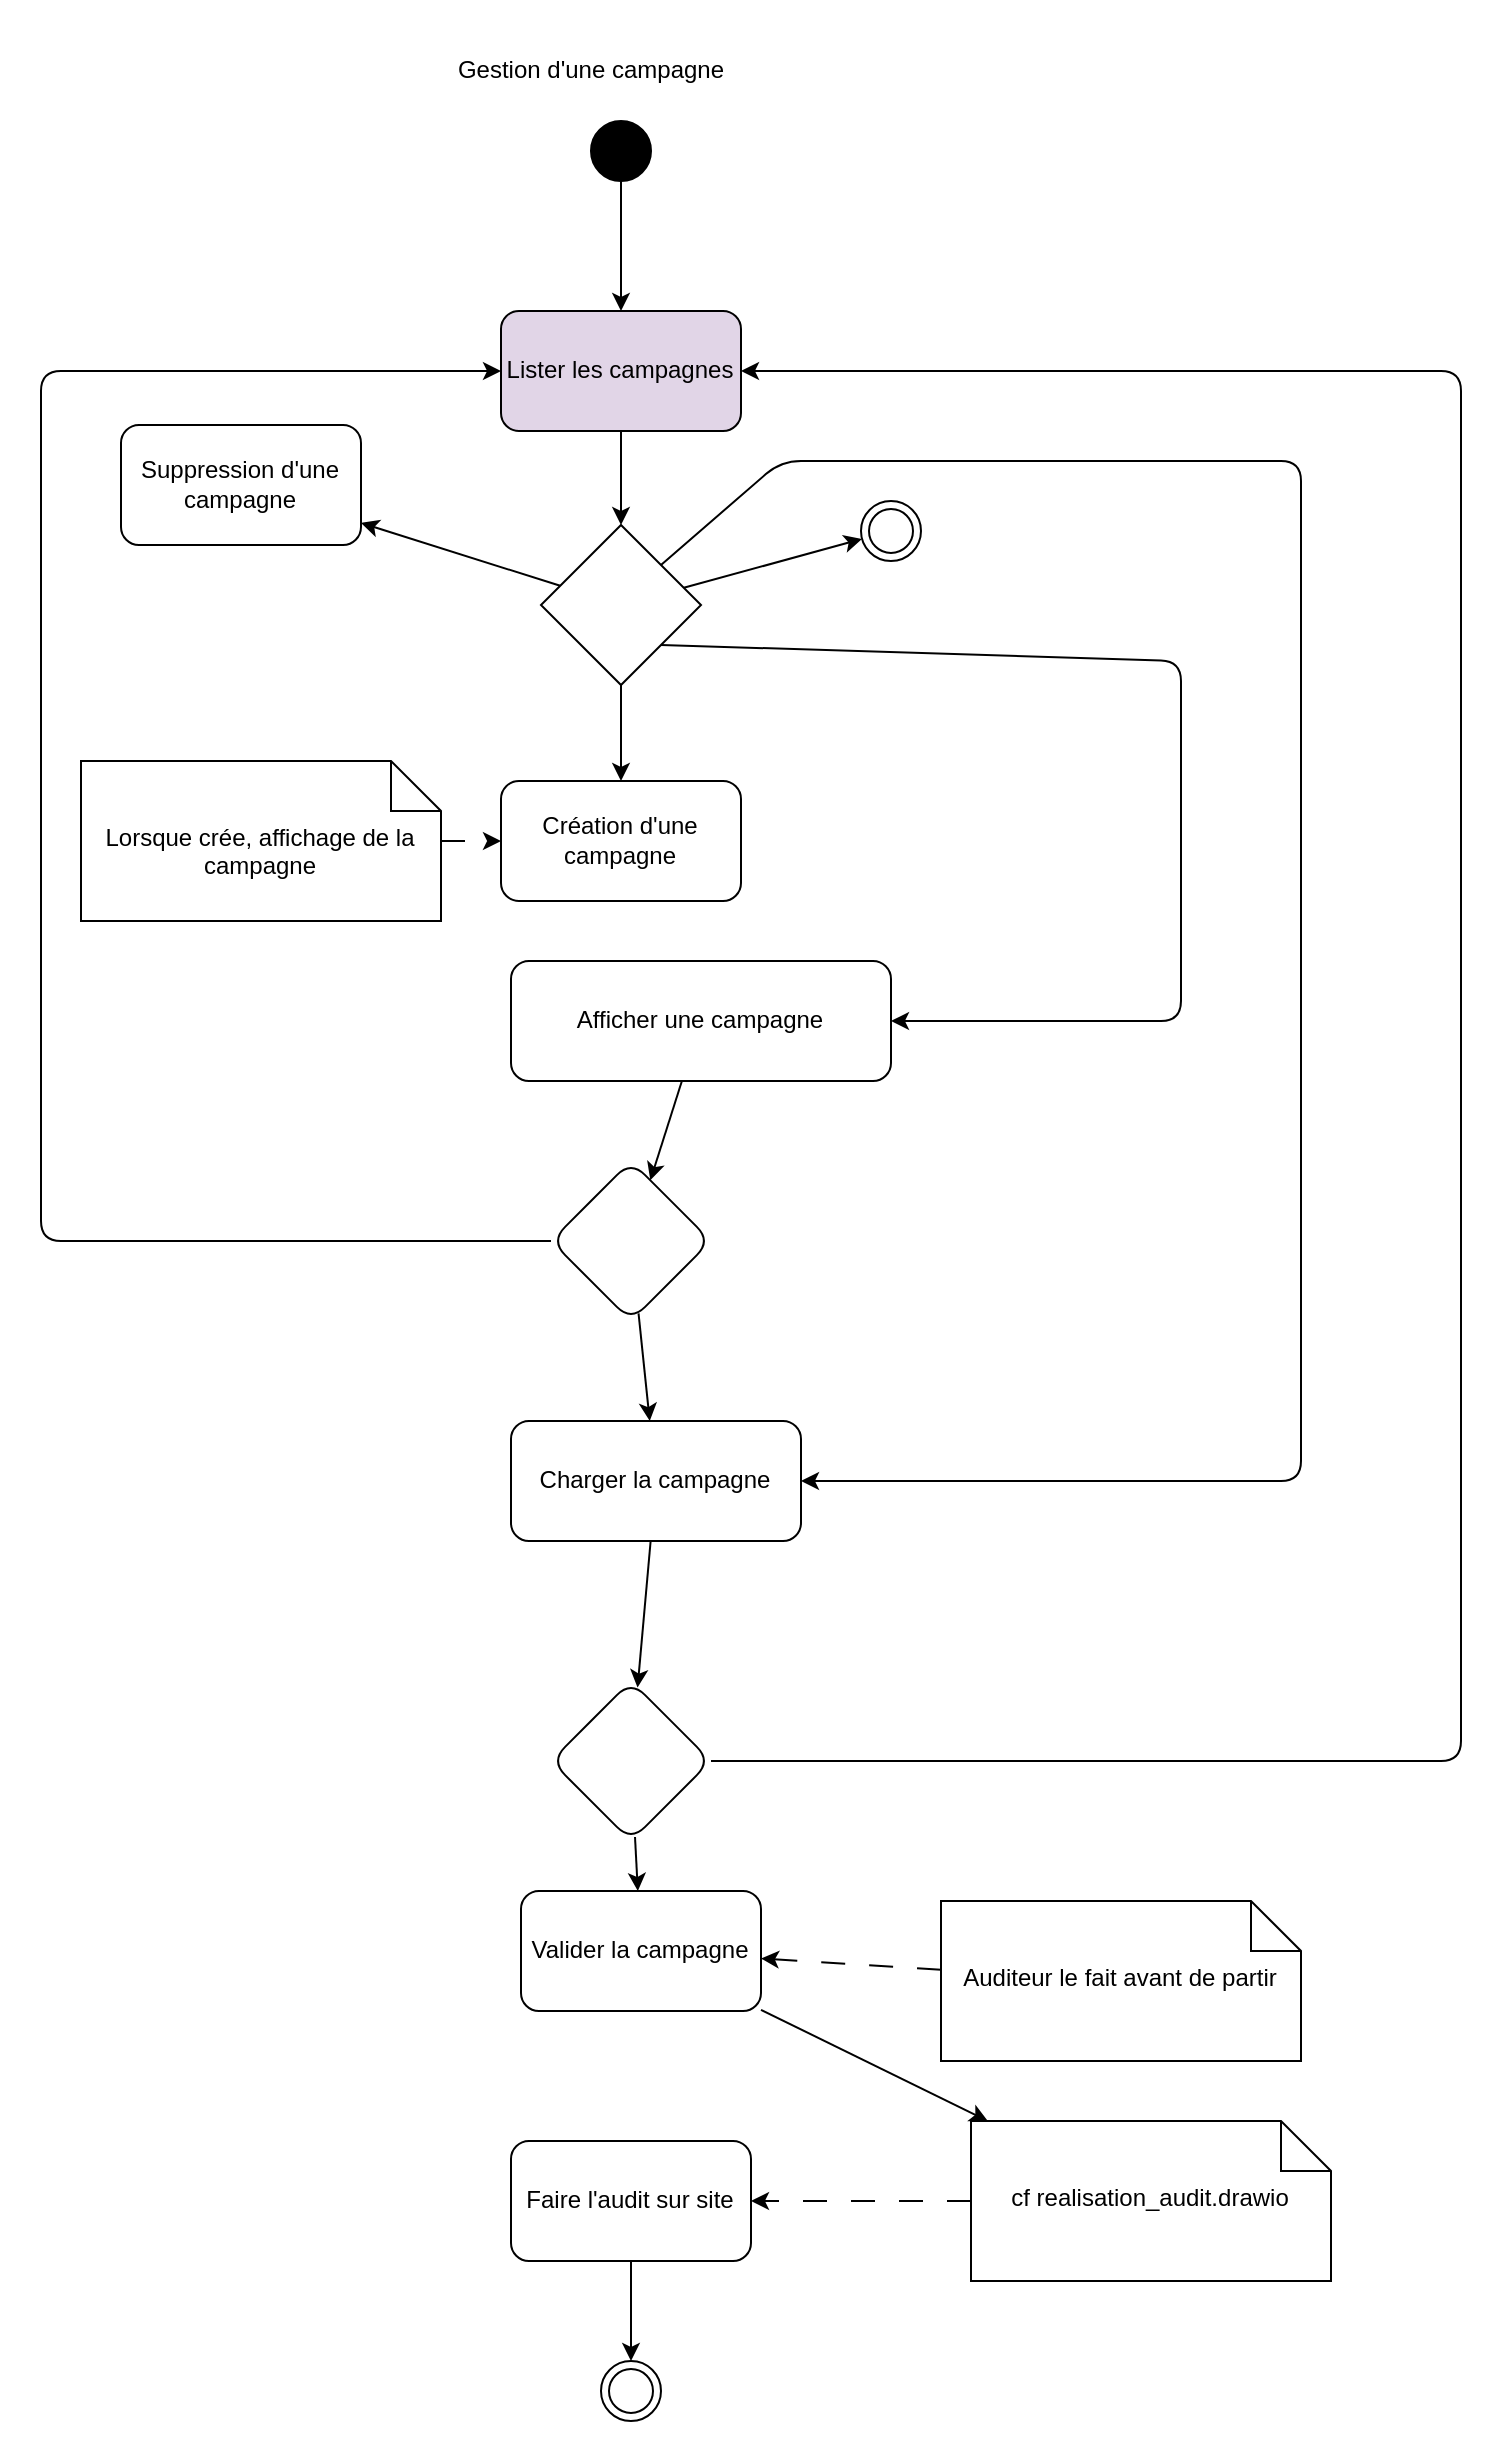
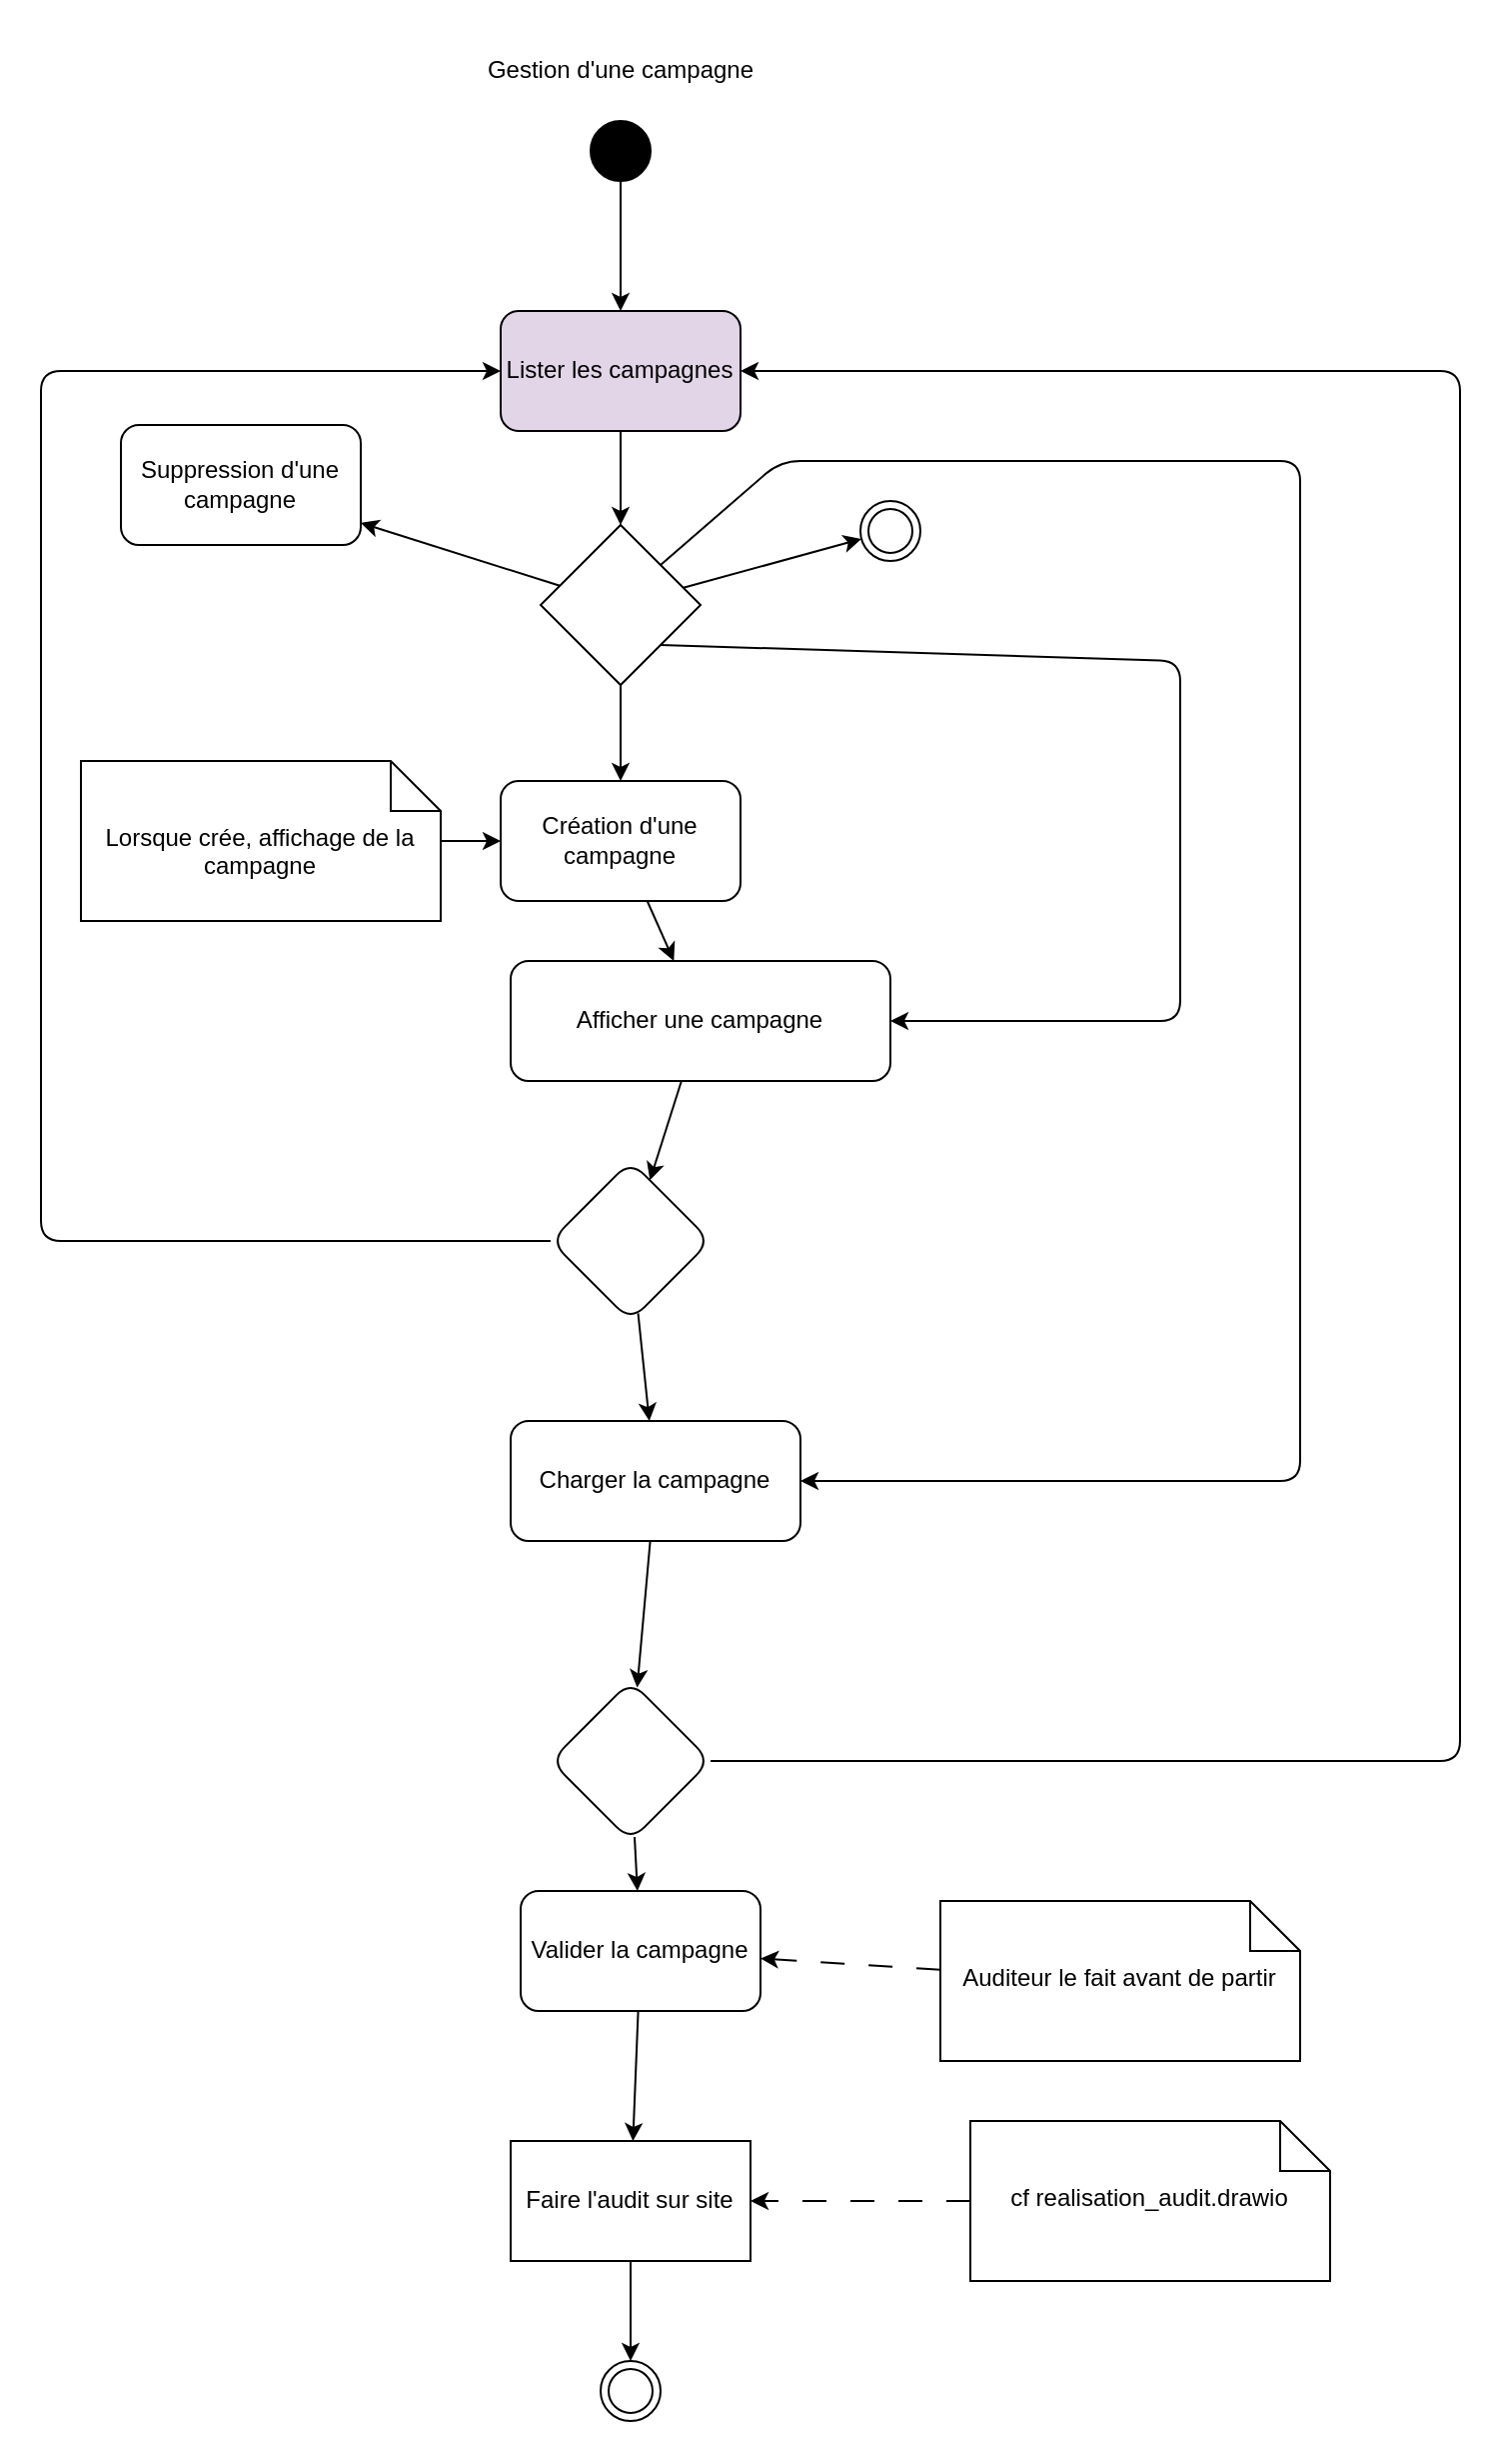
  <mxCell id="0" />
  <mxCell id="1" parent="0" />
- <mxCell id="2" value="Gestion d'une campagne" style="text;html=1;align=center;verticalAlign=middle;resizable=0;points=[];autosize=1;strokeColor=none;fillColor=none;" parent="1" vertex="1"><mxGeometry x="215" y="20" width="160" height="30" as="geometry" /></mxCell>
+ <mxCell id="2" value="Gestion d'une campagne" style="text;html=1;align=center;verticalAlign=middle;resizable=0;points=[];autosize=1;strokeColor=none;fillColor=none;" parent="1" vertex="1"><mxGeometry x="230" y="20" width="160" height="30" as="geometry" /></mxCell>
  <mxCell id="3" value="" style="edgeStyle=none;html=1;" edge="1" parent="1" source="4" target="27"><mxGeometry relative="1" as="geometry" /></mxCell>
  <mxCell id="4" value="" style="ellipse;fillColor=strokeColor;" parent="1" vertex="1"><mxGeometry x="295" y="60" width="30" height="30" as="geometry" /></mxCell>
+ <mxCell id="5" value="" style="edgeStyle=none;html=1;" edge="1" parent="1" source="6" target="33"><mxGeometry relative="1" as="geometry" /></mxCell>
  <mxCell id="6" value="Création d'une campagne" style="rounded=1;whiteSpace=wrap;html=1;" parent="1" vertex="1"><mxGeometry x="250" y="390" width="120" height="60" as="geometry" /></mxCell>
  <mxCell id="7" value="Lorsque crée, affichage de la campagne" style="shape=note2;boundedLbl=1;whiteSpace=wrap;html=1;size=25;verticalAlign=top;align=center;" parent="1" vertex="1"><mxGeometry x="40" y="380" width="180" height="80" as="geometry" /></mxCell>
- <mxCell id="8" value="" style="endArrow=classic;html=1;dashed=1;dashPattern=12 12;" parent="1" source="7" target="6" edge="1"><mxGeometry width="50" height="50" relative="1" as="geometry"><mxPoint x="405" y="550" as="sourcePoint" /><mxPoint x="455" y="500" as="targetPoint" /></mxGeometry></mxCell>
+ <mxCell id="8" value="" style="endArrow=classic;html=1;dashed=0;dashPattern=12 12;" parent="1" source="7" target="6" edge="1"><mxGeometry width="50" height="50" relative="1" as="geometry"><mxPoint x="405" y="550" as="sourcePoint" /><mxPoint x="455" y="500" as="targetPoint" /></mxGeometry></mxCell>
  <mxCell id="9" value="" style="edgeStyle=none;html=1;" parent="1" source="10" target="13" edge="1"><mxGeometry relative="1" as="geometry" /></mxCell>
  <mxCell id="10" value="Charger la campagne" style="rounded=1;whiteSpace=wrap;html=1;" parent="1" vertex="1"><mxGeometry x="255" y="710" width="145" height="60" as="geometry" /></mxCell>
  <mxCell id="11" style="edgeStyle=none;html=1;exitX=1;exitY=0.5;exitDx=0;exitDy=0;entryX=1;entryY=0.5;entryDx=0;entryDy=0;" edge="1" parent="1" source="13" target="27"><mxGeometry relative="1" as="geometry"><mxPoint x="730" y="80" as="targetPoint" /><Array as="points"><mxPoint x="730" y="880" /><mxPoint x="730" y="185" /></Array></mxGeometry></mxCell>
  <mxCell id="12" value="" style="edgeStyle=none;html=1;" edge="1" parent="1" source="13" target="35"><mxGeometry relative="1" as="geometry" /></mxCell>
  <mxCell id="13" value="" style="rhombus;whiteSpace=wrap;html=1;rounded=1;" parent="1" vertex="1"><mxGeometry x="275" y="840" width="80" height="80" as="geometry" /></mxCell>
  <mxCell id="14" value="" style="edgeStyle=none;html=1;" edge="1" parent="1" source="15" target="18"><mxGeometry relative="1" as="geometry" /></mxCell>
- <mxCell id="15" value="Faire l'audit sur site" style="rounded=1;whiteSpace=wrap;html=1;" parent="1" vertex="1"><mxGeometry x="255" y="1070" width="120" height="60" as="geometry" /></mxCell>
+ <mxCell id="15" value="Faire l'audit sur site" style="whiteSpace=wrap;html=1;rounded=0;" parent="1" vertex="1"><mxGeometry x="255" y="1070" width="120" height="60" as="geometry" /></mxCell>
  <mxCell id="16" value="" style="edgeStyle=none;html=1;dashed=1;dashPattern=12 12;" parent="1" source="17" target="15" edge="1"><mxGeometry relative="1" as="geometry" /></mxCell>
  <mxCell id="17" value="cf realisation_audit.drawio" style="shape=note2;boundedLbl=1;whiteSpace=wrap;html=1;size=25;verticalAlign=top;align=center;" parent="1" vertex="1"><mxGeometry x="485" y="1060" width="180" height="80" as="geometry" /></mxCell>
  <mxCell id="18" value="" style="ellipse;html=1;shape=endState;" vertex="1" parent="1"><mxGeometry x="300" y="1180" width="30" height="30" as="geometry" /></mxCell>
  <mxCell id="19" value="" style="edgeStyle=none;html=1;" edge="1" parent="1" source="24" target="25"><mxGeometry relative="1" as="geometry" /></mxCell>
  <mxCell id="20" value="" style="edgeStyle=none;html=1;" edge="1" parent="1" source="24" target="31"><mxGeometry relative="1" as="geometry" /></mxCell>
  <mxCell id="21" value="" style="edgeStyle=none;html=1;" edge="1" parent="1" source="24" target="6"><mxGeometry relative="1" as="geometry" /></mxCell>
  <mxCell id="22" style="edgeStyle=none;html=1;exitX=1;exitY=1;exitDx=0;exitDy=0;" edge="1" parent="1" source="24" target="33"><mxGeometry relative="1" as="geometry"><mxPoint x="530" y="580" as="targetPoint" /><Array as="points"><mxPoint x="590" y="330" /><mxPoint x="590" y="510" /></Array></mxGeometry></mxCell>
  <mxCell id="23" style="edgeStyle=none;html=1;exitX=1;exitY=0;exitDx=0;exitDy=0;entryX=1;entryY=0.5;entryDx=0;entryDy=0;" edge="1" parent="1" source="24" target="10"><mxGeometry relative="1" as="geometry"><mxPoint x="650" y="780" as="targetPoint" /><Array as="points"><mxPoint x="390" y="230" /><mxPoint x="650" y="230" /><mxPoint x="650" y="740" /></Array></mxGeometry></mxCell>
  <mxCell id="24" value="" style="rhombus;whiteSpace=wrap;html=1;" vertex="1" parent="1"><mxGeometry x="270" y="262" width="80" height="80" as="geometry" /></mxCell>
  <mxCell id="25" value="" style="ellipse;html=1;shape=endState;" vertex="1" parent="1"><mxGeometry x="430" y="250" width="30" height="30" as="geometry" /></mxCell>
  <mxCell id="26" value="" style="edgeStyle=none;html=1;" edge="1" parent="1" source="27" target="24"><mxGeometry relative="1" as="geometry" /></mxCell>
  <mxCell id="27" value="Lister les campagnes" style="rounded=1;whiteSpace=wrap;html=1;fillColor=#e1d5e7;" vertex="1" parent="1"><mxGeometry x="250" y="155" width="120" height="60" as="geometry" /></mxCell>
  <mxCell id="28" value="" style="edgeStyle=none;html=1;" edge="1" parent="1" source="30" target="10"><mxGeometry relative="1" as="geometry" /></mxCell>
  <mxCell id="29" style="edgeStyle=none;html=1;exitX=0;exitY=0.5;exitDx=0;exitDy=0;entryX=0;entryY=0.5;entryDx=0;entryDy=0;" edge="1" parent="1" source="30" target="27"><mxGeometry relative="1" as="geometry"><mxPoint x="20" y="80" as="targetPoint" /><Array as="points"><mxPoint x="20" y="620" /><mxPoint x="20" y="185" /></Array></mxGeometry></mxCell>
  <mxCell id="30" value="" style="rhombus;whiteSpace=wrap;html=1;rounded=1;" vertex="1" parent="1"><mxGeometry x="275" y="580" width="80" height="80" as="geometry" /></mxCell>
  <mxCell id="31" value="Suppression d'une campagne" style="whiteSpace=wrap;html=1;rounded=1;" vertex="1" parent="1"><mxGeometry x="60" y="212" width="120" height="60" as="geometry" /></mxCell>
  <mxCell id="32" value="" style="edgeStyle=none;html=1;" edge="1" parent="1" source="33" target="30"><mxGeometry relative="1" as="geometry" /></mxCell>
  <mxCell id="33" value="Afficher une campagne" style="rounded=1;whiteSpace=wrap;html=1;" vertex="1" parent="1"><mxGeometry x="255" y="480" width="190" height="60" as="geometry" /></mxCell>
- <mxCell id="34" value="" style="edgeStyle=none;html=1;" edge="1" parent="1" source="35" target="17"><mxGeometry relative="1" as="geometry" /></mxCell>
+ <mxCell id="34" value="" style="edgeStyle=none;html=1;" edge="1" parent="1" source="35" target="15"><mxGeometry relative="1" as="geometry" /></mxCell>
  <mxCell id="35" value="Valider la campagne" style="rounded=1;whiteSpace=wrap;html=1;" vertex="1" parent="1"><mxGeometry x="260" y="945" width="120" height="60" as="geometry" /></mxCell>
  <mxCell id="36" value="" style="edgeStyle=none;html=1;dashed=1;dashPattern=12 12;" edge="1" parent="1" source="37" target="35"><mxGeometry relative="1" as="geometry" /></mxCell>
  <mxCell id="37" value="Auditeur le fait avant de partir" style="shape=note2;boundedLbl=1;whiteSpace=wrap;html=1;size=25;verticalAlign=top;align=center;" vertex="1" parent="1"><mxGeometry x="470" y="950" width="180" height="80" as="geometry" /></mxCell>
